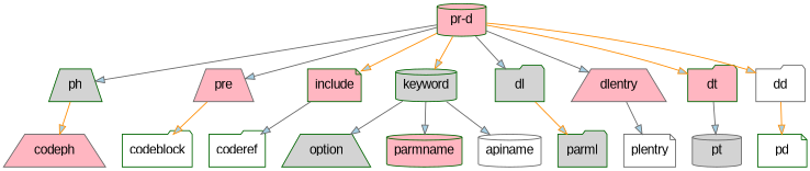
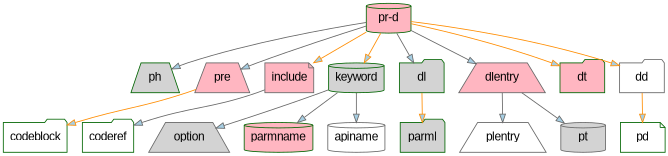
  strict digraph {
    node [color=darkgreen fillcolor=lightpink fontname=Arial shape=folder style=filled]
    edge [color=gray40 fillcolor="#a6cee3"]
    n1 [label="pr-d" shape=cylinder]
    n2 [fillcolor=lightgrey label=ph shape=trapezium]
    n3 [color=gray40 label=pre shape=trapezium]
-   n4 [label=include shape=note]
+   n4 [color=gray40 label=include shape=note]
    n5 [fillcolor=lightgrey label=keyword shape=cylinder]
    n6 [fillcolor=lightgrey label=dl]
    n7 [color=gray40 label=dlentry shape=trapezium]
    n8 [label=dt]
    n9 [color=gray40 fillcolor=white label=dd]
-   n10 [color=gray40 label=codeph shape=trapezium]
    n11 [fillcolor=white label=codeblock]
    n12 [fillcolor=white label=coderef]
-   n13 [fillcolor=lightgrey label=option shape=trapezium]
+   n13 [color=gray40 fillcolor=lightgrey label=option shape=trapezium]
    n14 [label=parmname shape=cylinder]
    n15 [color=gray40 fillcolor=white label=apiname shape=cylinder]
    n16 [fillcolor=lightgrey label=parml]
-   n17 [color=gray40 fillcolor=white label=plentry shape=note]
+   n17 [color=gray40 fillcolor=white label=plentry shape=trapezium]
    n18 [color=gray40 fillcolor=lightgrey label=pt shape=cylinder]
    n19 [fillcolor=white label=pd shape=note]
    n1 -> n2
    n1 -> n3
    n1 -> n4 [color=darkorange]
    n1 -> n5 [color=darkorange]
    n1 -> n6
    n1 -> n7
    n1 -> n8 [color=darkorange]
    n1 -> n9 [color=darkorange]
-   n2 -> n10 [color=darkorange]
    n3 -> n11 [color=darkorange]
    n4 -> n12
    n5 -> n13
    n5 -> n14
    n5 -> n15
    n6 -> n16 [color=darkorange]
    n7 -> n17
-   n8 -> n18
+   n7 -> n18
    n9 -> n19 [color=darkorange]
  }
